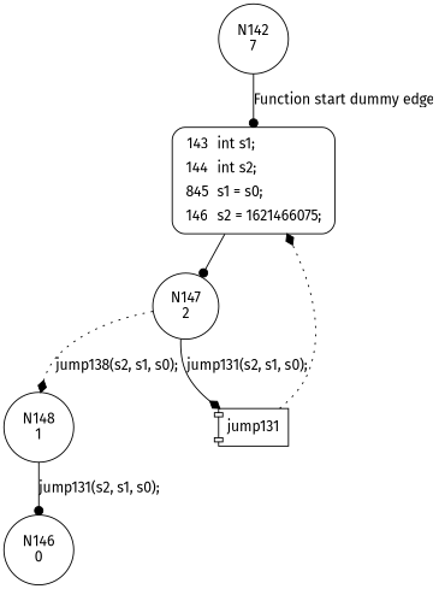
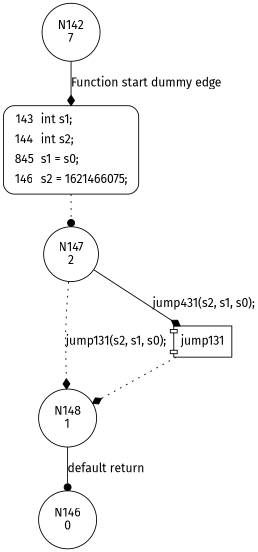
  digraph {
    fontname="Fira Sans"
    node [fontname="Fira Sans" shape=circle]
    edge [arrowhead=diamond fontname="Fira Sans" style=solid]
    n1 [label="N142\n7"]
    n2 [fillcolor=white label=<<table border="0" cellborder="0" cellpadding="3" bgcolor="white"><tr><td align="right">143</td><td align="left">int s1;</td></tr><tr><td align="right">144</td><td align="left">int s2;</td></tr><tr><td align="right">845</td><td align="left">s1 = s0;</td></tr><tr><td align="right">146</td><td align="left">s2 = 1621466075;</td></tr></table>> penwidth=1 shape=Mrecord style="filled,bold"]
    n3 [label="N147\n2"]
    n4 [label="N148\n1"]
    n5 [label=jump131 shape=component]
    n6 [label="N146\n0"]
-   n1 -> n2 [arrowhead=dot label="Function start dummy edge"]
-   n2 -> n3 [arrowhead=dot]
-   n3 -> n4 [label="jump138(s2, s1, s0);" style=dotted]
-   n3 -> n5 [label="jump131(s2, s1, s0);"]
-   n4 -> n6 [arrowhead=dot label="jump131(s2, s1, s0);"]
-   n5 -> n2 [style=dotted]
+   n1 -> n2 [label="Function start dummy edge"]
+   n2 -> n3 [arrowhead=dot style=dotted]
+   n3 -> n4 [label="jump131(s2, s1, s0);" style=dotted]
+   n3 -> n5 [label="jump431(s2, s1, s0);"]
+   n4 -> n6 [arrowhead=dot label="default return"]
+   n5 -> n4 [style=dotted]
  }
